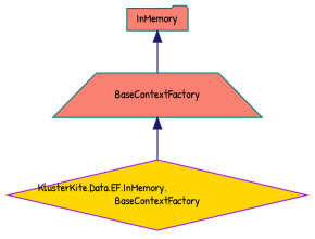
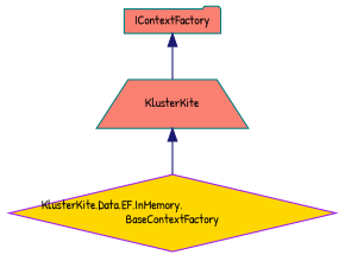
  digraph {
    fontname="Patrick Hand"
    node [color=teal fillcolor=salmon fontname="Patrick Hand" fontsize=10 style=filled]
    edge [color=midnightblue dir=back fontname="Patrick Hand" fontsize=10 labelfontname=Helvetica labelfontsize=10 style=solid]
    n1 [color=purple fillcolor=gold fontcolor=black height=0.2 label="KlusterKite.Data.EF.InMemory.\lBaseContextFactory" shape=diamond width=0.4]
-   n2 [height=0.2 label=BaseContextFactory shape=trapezium width=0.4]
-   n3 [height=0.2 label=InMemory shape=folder width=0.4]
+   n2 [height=0.2 label=KlusterKite shape=trapezium width=0.4]
+   n3 [height=0.2 label=IContextFactory shape=folder width=0.4]
    n2 -> n1
    n3 -> n2
  }
